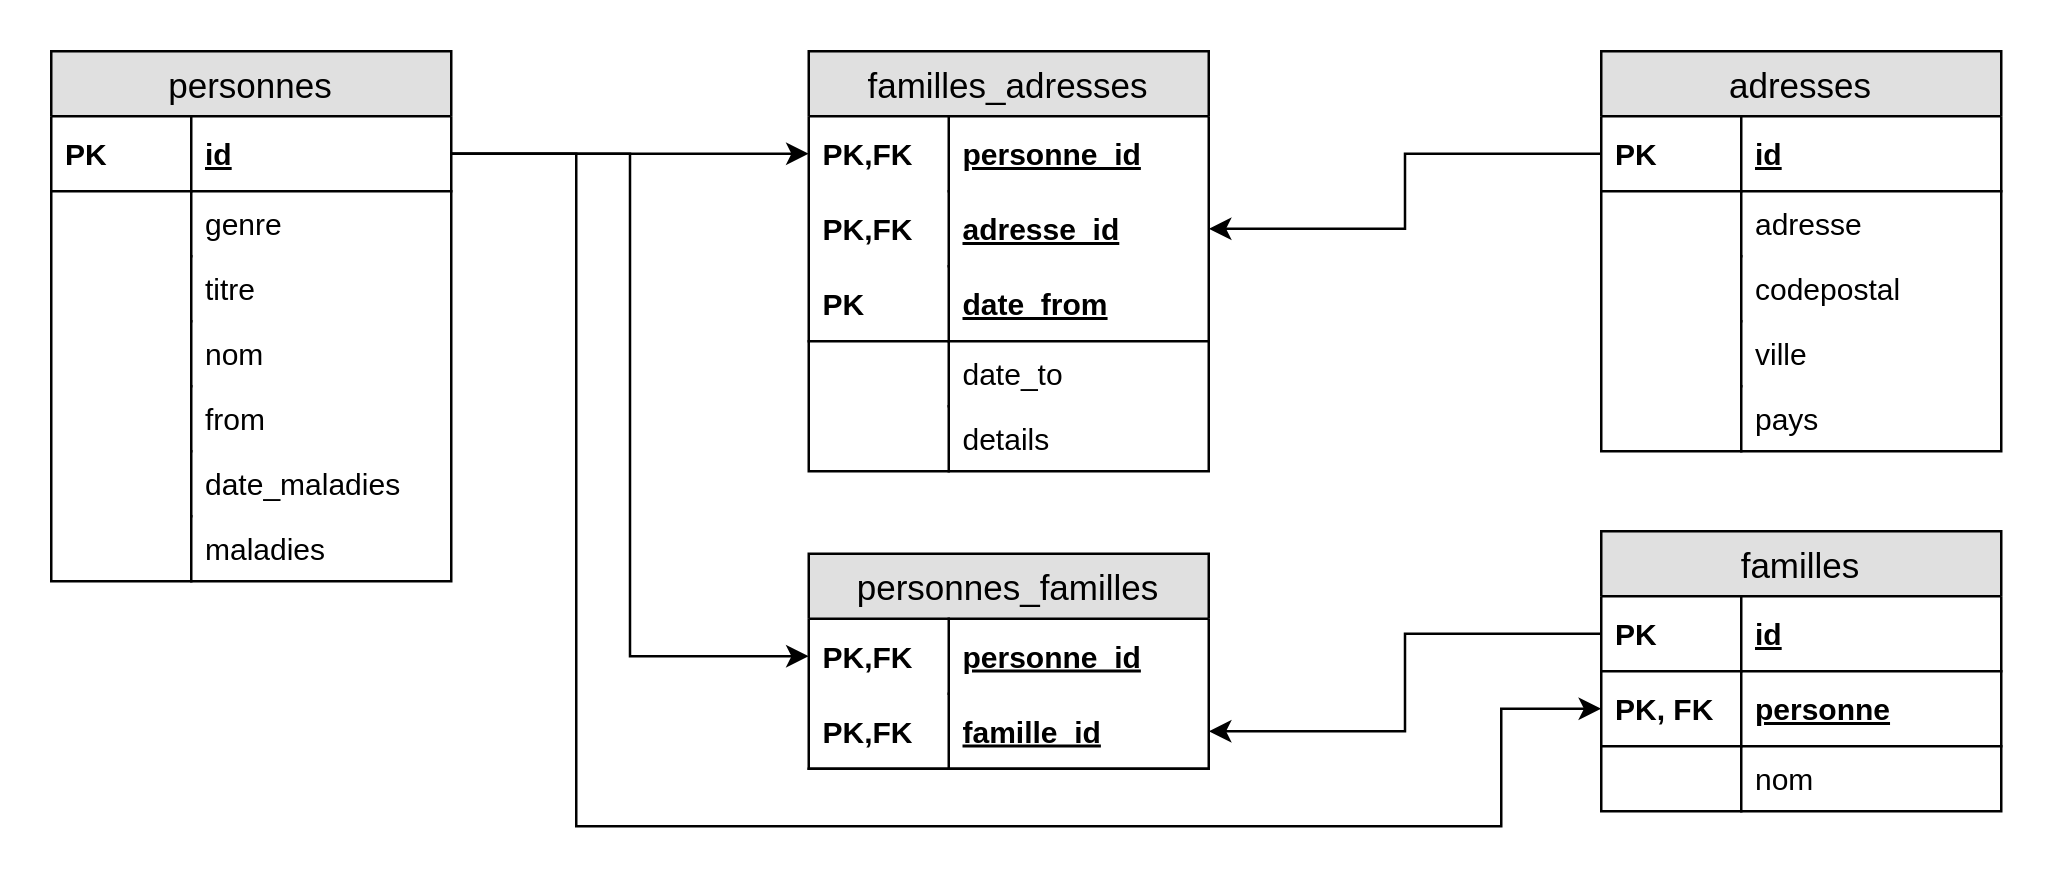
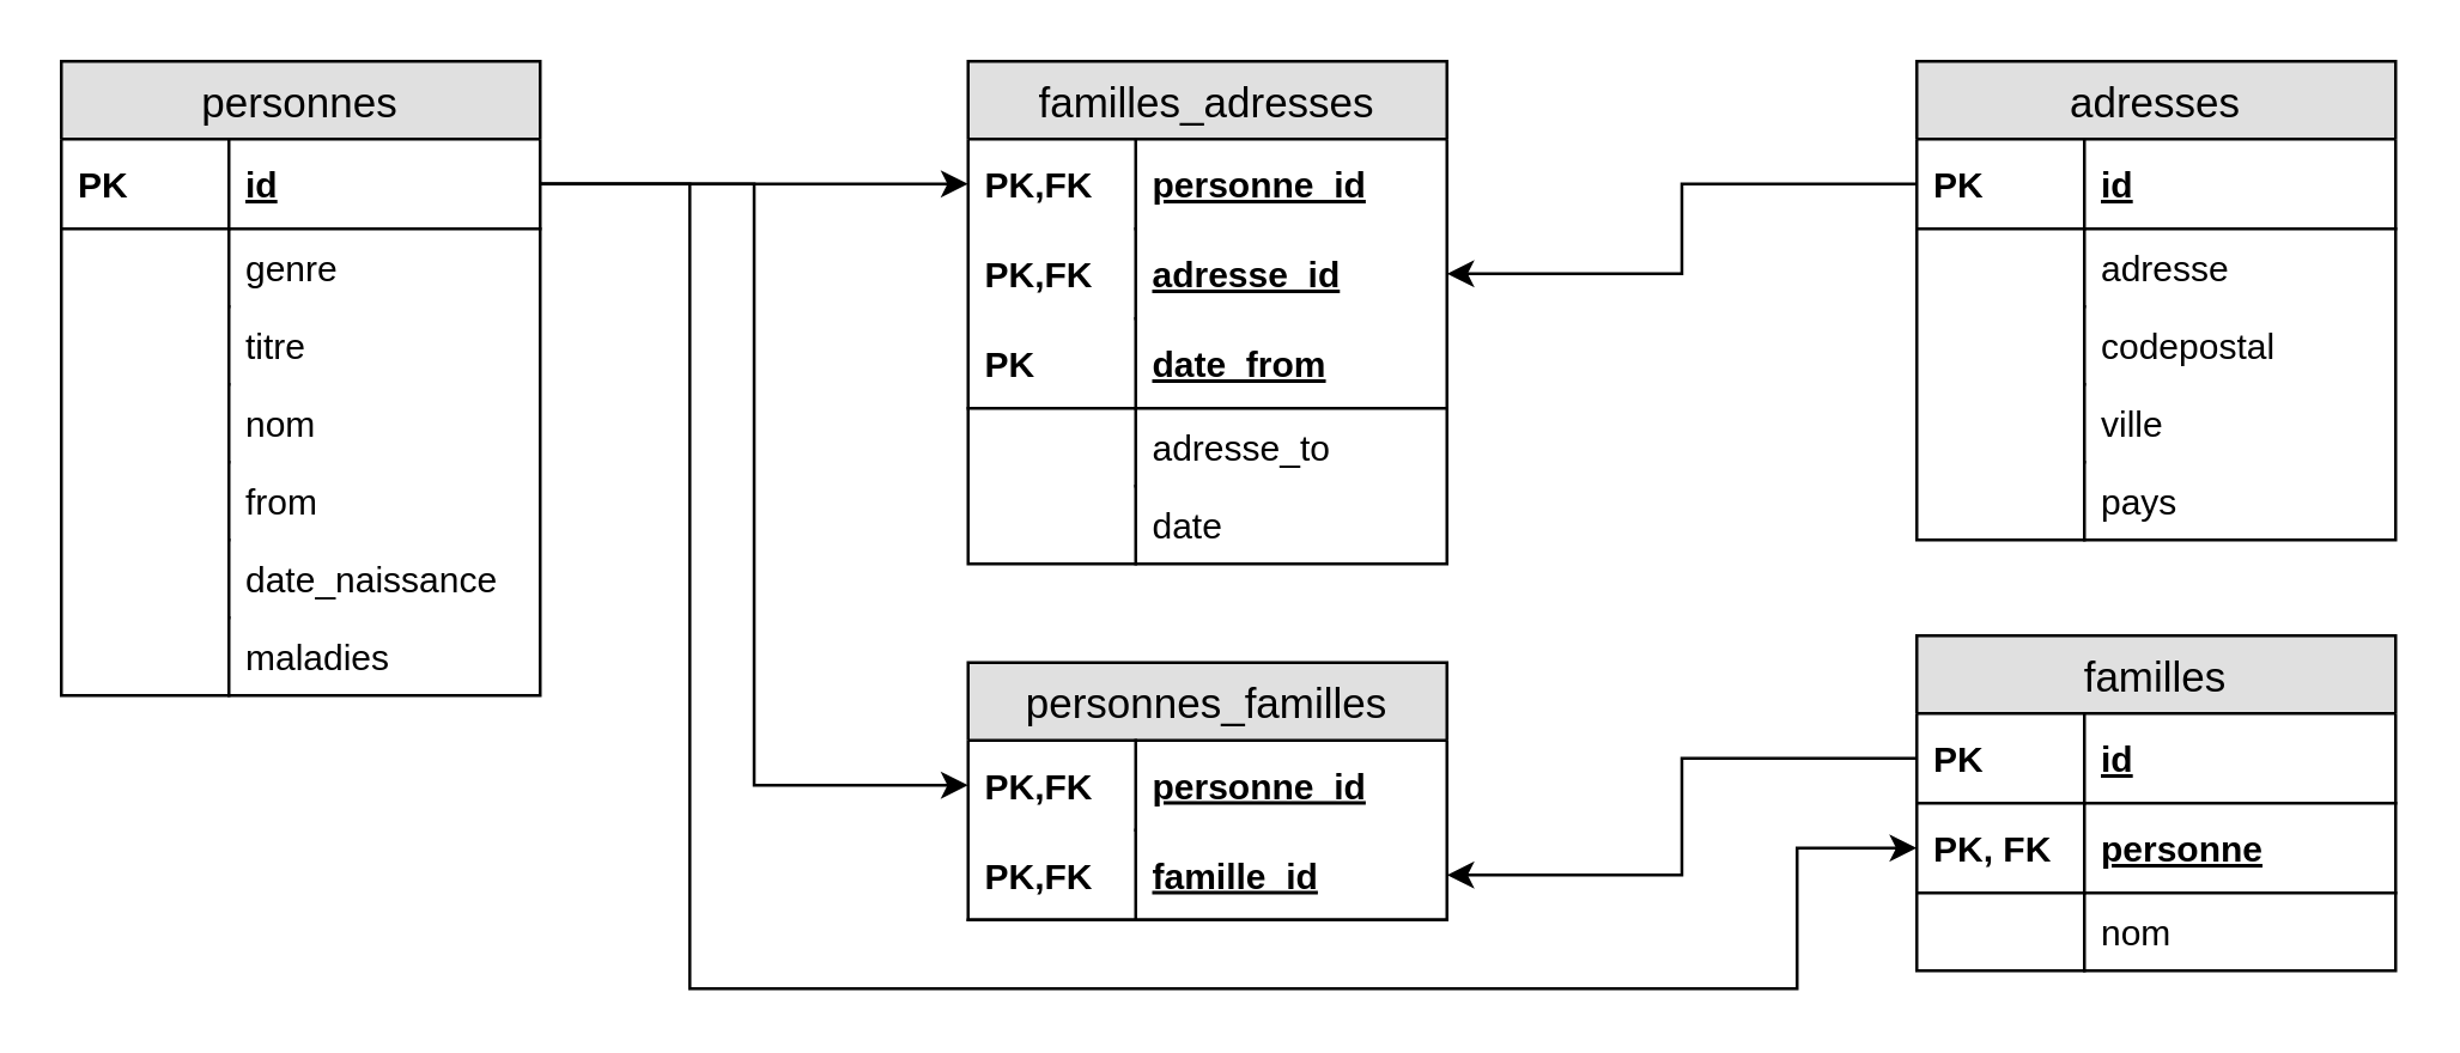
  <mxCell id="0" />
  <mxCell id="1" parent="0" />
  <mxCell id="2" value="personnes" style="swimlane;fontStyle=0;childLayout=stackLayout;horizontal=1;startSize=26;fillColor=#e0e0e0;horizontalStack=0;resizeParent=1;resizeParentMax=0;resizeLast=0;collapsible=1;marginBottom=0;swimlaneFillColor=#ffffff;align=center;fontSize=14;" parent="1" vertex="1"><mxGeometry x="20" y="20" width="160" height="212" as="geometry" /></mxCell>
  <mxCell id="3" value="id" style="shape=partialRectangle;top=0;left=0;right=0;bottom=1;align=left;verticalAlign=middle;fillColor=none;spacingLeft=60;spacingRight=4;overflow=hidden;rotatable=0;points=[[0,0.5],[1,0.5]];portConstraint=eastwest;dropTarget=0;fontStyle=5;fontSize=12;" parent="2" vertex="1"><mxGeometry y="26" width="160" height="30" as="geometry" /></mxCell>
  <mxCell id="4" value="PK" style="shape=partialRectangle;fontStyle=1;top=0;left=0;bottom=0;fillColor=none;align=left;verticalAlign=middle;spacingLeft=4;spacingRight=4;overflow=hidden;rotatable=0;points=[];portConstraint=eastwest;part=1;fontSize=12;" parent="3" vertex="1" connectable="0"><mxGeometry width="56" height="30" as="geometry" /></mxCell>
  <mxCell id="5" value="genre" style="shape=partialRectangle;top=0;left=0;right=0;bottom=0;align=left;verticalAlign=top;fillColor=none;spacingLeft=60;spacingRight=4;overflow=hidden;rotatable=0;points=[[0,0.5],[1,0.5]];portConstraint=eastwest;dropTarget=0;fontSize=12;" parent="2" vertex="1"><mxGeometry y="56" width="160" height="26" as="geometry" /></mxCell>
  <mxCell id="6" value="" style="shape=partialRectangle;top=0;left=0;bottom=0;fillColor=none;align=left;verticalAlign=top;spacingLeft=4;spacingRight=4;overflow=hidden;rotatable=0;points=[];portConstraint=eastwest;part=1;fontSize=12;" parent="5" vertex="1" connectable="0"><mxGeometry width="56" height="26" as="geometry" /></mxCell>
  <mxCell id="7" value="titre" style="shape=partialRectangle;top=0;left=0;right=0;bottom=0;align=left;verticalAlign=top;fillColor=none;spacingLeft=60;spacingRight=4;overflow=hidden;rotatable=0;points=[[0,0.5],[1,0.5]];portConstraint=eastwest;dropTarget=0;fontSize=12;" parent="2" vertex="1"><mxGeometry y="82" width="160" height="26" as="geometry" /></mxCell>
  <mxCell id="8" value="" style="shape=partialRectangle;top=0;left=0;bottom=0;fillColor=none;align=left;verticalAlign=top;spacingLeft=4;spacingRight=4;overflow=hidden;rotatable=0;points=[];portConstraint=eastwest;part=1;fontSize=12;" parent="7" vertex="1" connectable="0"><mxGeometry width="56" height="26" as="geometry" /></mxCell>
  <mxCell id="9" value="nom" style="shape=partialRectangle;top=0;left=0;right=0;bottom=0;align=left;verticalAlign=top;fillColor=none;spacingLeft=60;spacingRight=4;overflow=hidden;rotatable=0;points=[[0,0.5],[1,0.5]];portConstraint=eastwest;dropTarget=0;fontSize=12;" parent="2" vertex="1"><mxGeometry y="108" width="160" height="26" as="geometry" /></mxCell>
  <mxCell id="10" value="" style="shape=partialRectangle;top=0;left=0;bottom=0;fillColor=none;align=left;verticalAlign=top;spacingLeft=4;spacingRight=4;overflow=hidden;rotatable=0;points=[];portConstraint=eastwest;part=1;fontSize=12;" parent="9" vertex="1" connectable="0"><mxGeometry width="56" height="26" as="geometry" /></mxCell>
  <mxCell id="11" value="from" style="shape=partialRectangle;top=0;left=0;right=0;bottom=0;align=left;verticalAlign=top;fillColor=none;spacingLeft=60;spacingRight=4;overflow=hidden;rotatable=0;points=[[0,0.5],[1,0.5]];portConstraint=eastwest;dropTarget=0;fontSize=12;" parent="2" vertex="1"><mxGeometry y="134" width="160" height="26" as="geometry" /></mxCell>
  <mxCell id="12" value="" style="shape=partialRectangle;top=0;left=0;bottom=0;fillColor=none;align=left;verticalAlign=top;spacingLeft=4;spacingRight=4;overflow=hidden;rotatable=0;points=[];portConstraint=eastwest;part=1;fontSize=12;" parent="11" vertex="1" connectable="0"><mxGeometry width="56" height="26" as="geometry" /></mxCell>
- <mxCell id="13" value="date_maladies" style="shape=partialRectangle;top=0;left=0;right=0;bottom=0;align=left;verticalAlign=top;fillColor=none;spacingLeft=60;spacingRight=4;overflow=hidden;rotatable=0;points=[[0,0.5],[1,0.5]];portConstraint=eastwest;dropTarget=0;fontSize=12;" parent="2" vertex="1"><mxGeometry y="160" width="160" height="26" as="geometry" /></mxCell>
+ <mxCell id="13" value="date_naissance" style="shape=partialRectangle;top=0;left=0;right=0;bottom=0;align=left;verticalAlign=top;fillColor=none;spacingLeft=60;spacingRight=4;overflow=hidden;rotatable=0;points=[[0,0.5],[1,0.5]];portConstraint=eastwest;dropTarget=0;fontSize=12;" parent="2" vertex="1"><mxGeometry y="160" width="160" height="26" as="geometry" /></mxCell>
  <mxCell id="14" value="" style="shape=partialRectangle;top=0;left=0;bottom=0;fillColor=none;align=left;verticalAlign=top;spacingLeft=4;spacingRight=4;overflow=hidden;rotatable=0;points=[];portConstraint=eastwest;part=1;fontSize=12;" parent="13" vertex="1" connectable="0"><mxGeometry width="56" height="26" as="geometry" /></mxCell>
  <mxCell id="15" value="maladies" style="shape=partialRectangle;top=0;left=0;right=0;bottom=0;align=left;verticalAlign=top;fillColor=none;spacingLeft=60;spacingRight=4;overflow=hidden;rotatable=0;points=[[0,0.5],[1,0.5]];portConstraint=eastwest;dropTarget=0;fontSize=12;" parent="2" vertex="1"><mxGeometry y="186" width="160" height="26" as="geometry" /></mxCell>
  <mxCell id="16" value="" style="shape=partialRectangle;top=0;left=0;bottom=0;fillColor=none;align=left;verticalAlign=top;spacingLeft=4;spacingRight=4;overflow=hidden;rotatable=0;points=[];portConstraint=eastwest;part=1;fontSize=12;" parent="15" vertex="1" connectable="0"><mxGeometry width="56" height="26" as="geometry" /></mxCell>
  <mxCell id="17" value="adresses" style="swimlane;fontStyle=0;childLayout=stackLayout;horizontal=1;startSize=26;fillColor=#e0e0e0;horizontalStack=0;resizeParent=1;resizeParentMax=0;resizeLast=0;collapsible=1;marginBottom=0;swimlaneFillColor=#ffffff;align=center;fontSize=14;" parent="1" vertex="1"><mxGeometry x="640" y="20" width="160" height="160" as="geometry" /></mxCell>
  <mxCell id="18" value="id" style="shape=partialRectangle;top=0;left=0;right=0;bottom=1;align=left;verticalAlign=middle;fillColor=none;spacingLeft=60;spacingRight=4;overflow=hidden;rotatable=0;points=[[0,0.5],[1,0.5]];portConstraint=eastwest;dropTarget=0;fontStyle=5;fontSize=12;" parent="17" vertex="1"><mxGeometry y="26" width="160" height="30" as="geometry" /></mxCell>
  <mxCell id="19" value="PK" style="shape=partialRectangle;fontStyle=1;top=0;left=0;bottom=0;fillColor=none;align=left;verticalAlign=middle;spacingLeft=4;spacingRight=4;overflow=hidden;rotatable=0;points=[];portConstraint=eastwest;part=1;fontSize=12;" parent="18" vertex="1" connectable="0"><mxGeometry width="56" height="30" as="geometry" /></mxCell>
  <mxCell id="20" value="adresse" style="shape=partialRectangle;top=0;left=0;right=0;bottom=0;align=left;verticalAlign=top;fillColor=none;spacingLeft=60;spacingRight=4;overflow=hidden;rotatable=0;points=[[0,0.5],[1,0.5]];portConstraint=eastwest;dropTarget=0;fontSize=12;" parent="17" vertex="1"><mxGeometry y="56" width="160" height="26" as="geometry" /></mxCell>
  <mxCell id="21" value="" style="shape=partialRectangle;top=0;left=0;bottom=0;fillColor=none;align=left;verticalAlign=top;spacingLeft=4;spacingRight=4;overflow=hidden;rotatable=0;points=[];portConstraint=eastwest;part=1;fontSize=12;" parent="20" vertex="1" connectable="0"><mxGeometry width="56" height="26" as="geometry" /></mxCell>
  <mxCell id="22" value="codepostal" style="shape=partialRectangle;top=0;left=0;right=0;bottom=0;align=left;verticalAlign=top;fillColor=none;spacingLeft=60;spacingRight=4;overflow=hidden;rotatable=0;points=[[0,0.5],[1,0.5]];portConstraint=eastwest;dropTarget=0;fontSize=12;" parent="17" vertex="1"><mxGeometry y="82" width="160" height="26" as="geometry" /></mxCell>
  <mxCell id="23" value="" style="shape=partialRectangle;top=0;left=0;bottom=0;fillColor=none;align=left;verticalAlign=top;spacingLeft=4;spacingRight=4;overflow=hidden;rotatable=0;points=[];portConstraint=eastwest;part=1;fontSize=12;" parent="22" vertex="1" connectable="0"><mxGeometry width="56" height="26" as="geometry" /></mxCell>
  <mxCell id="24" value="ville" style="shape=partialRectangle;top=0;left=0;right=0;bottom=0;align=left;verticalAlign=top;fillColor=none;spacingLeft=60;spacingRight=4;overflow=hidden;rotatable=0;points=[[0,0.5],[1,0.5]];portConstraint=eastwest;dropTarget=0;fontSize=12;" parent="17" vertex="1"><mxGeometry y="108" width="160" height="26" as="geometry" /></mxCell>
  <mxCell id="25" value="" style="shape=partialRectangle;top=0;left=0;bottom=0;fillColor=none;align=left;verticalAlign=top;spacingLeft=4;spacingRight=4;overflow=hidden;rotatable=0;points=[];portConstraint=eastwest;part=1;fontSize=12;" parent="24" vertex="1" connectable="0"><mxGeometry width="56" height="26" as="geometry" /></mxCell>
  <mxCell id="26" value="pays" style="shape=partialRectangle;top=0;left=0;right=0;bottom=0;align=left;verticalAlign=top;fillColor=none;spacingLeft=60;spacingRight=4;overflow=hidden;rotatable=0;points=[[0,0.5],[1,0.5]];portConstraint=eastwest;dropTarget=0;fontSize=12;" parent="17" vertex="1"><mxGeometry y="134" width="160" height="26" as="geometry" /></mxCell>
  <mxCell id="27" value="" style="shape=partialRectangle;top=0;left=0;bottom=0;fillColor=none;align=left;verticalAlign=top;spacingLeft=4;spacingRight=4;overflow=hidden;rotatable=0;points=[];portConstraint=eastwest;part=1;fontSize=12;" parent="26" vertex="1" connectable="0"><mxGeometry width="56" height="26" as="geometry" /></mxCell>
  <mxCell id="28" value="familles_adresses" style="swimlane;fontStyle=0;childLayout=stackLayout;horizontal=1;startSize=26;fillColor=#e0e0e0;horizontalStack=0;resizeParent=1;resizeParentMax=0;resizeLast=0;collapsible=1;marginBottom=0;swimlaneFillColor=#ffffff;align=center;fontSize=14;" parent="1" vertex="1"><mxGeometry x="323" y="20" width="160" height="168" as="geometry" /></mxCell>
  <mxCell id="29" value="personne_id" style="shape=partialRectangle;top=0;left=0;right=0;bottom=1;align=left;verticalAlign=middle;fillColor=none;spacingLeft=60;spacingRight=4;overflow=hidden;rotatable=0;points=[[0,0.5],[1,0.5]];portConstraint=eastwest;dropTarget=0;fontStyle=5;fontSize=12;strokeColor=none;" parent="28" vertex="1"><mxGeometry y="26" width="160" height="30" as="geometry" /></mxCell>
  <mxCell id="30" value="PK,FK" style="shape=partialRectangle;fontStyle=1;top=0;left=0;bottom=0;fillColor=none;align=left;verticalAlign=middle;spacingLeft=4;spacingRight=4;overflow=hidden;rotatable=0;points=[];portConstraint=eastwest;part=1;fontSize=12;" parent="29" vertex="1" connectable="0"><mxGeometry width="56" height="30" as="geometry" /></mxCell>
  <mxCell id="31" value="adresse_id" style="shape=partialRectangle;top=0;left=0;right=0;bottom=1;align=left;verticalAlign=middle;fillColor=none;spacingLeft=60;spacingRight=4;overflow=hidden;rotatable=0;points=[[0,0.5],[1,0.5]];portConstraint=eastwest;dropTarget=0;fontStyle=5;fontSize=12;strokeColor=none;" parent="28" vertex="1"><mxGeometry y="56" width="160" height="30" as="geometry" /></mxCell>
  <mxCell id="32" value="PK,FK" style="shape=partialRectangle;fontStyle=1;top=0;left=0;bottom=0;fillColor=none;align=left;verticalAlign=middle;spacingLeft=4;spacingRight=4;overflow=hidden;rotatable=0;points=[];portConstraint=eastwest;part=1;fontSize=12;" parent="31" vertex="1" connectable="0"><mxGeometry width="56" height="30" as="geometry" /></mxCell>
  <mxCell id="33" value="date_from" style="shape=partialRectangle;top=0;left=0;right=0;bottom=1;align=left;verticalAlign=middle;fillColor=none;spacingLeft=60;spacingRight=4;overflow=hidden;rotatable=0;points=[[0,0.5],[1,0.5]];portConstraint=eastwest;dropTarget=0;fontStyle=5;fontSize=12;" parent="28" vertex="1"><mxGeometry y="86" width="160" height="30" as="geometry" /></mxCell>
  <mxCell id="34" value="PK" style="shape=partialRectangle;fontStyle=1;top=0;left=0;bottom=0;fillColor=none;align=left;verticalAlign=middle;spacingLeft=4;spacingRight=4;overflow=hidden;rotatable=0;points=[];portConstraint=eastwest;part=1;fontSize=12;" parent="33" vertex="1" connectable="0"><mxGeometry width="56" height="30" as="geometry" /></mxCell>
- <mxCell id="35" value="date_to" style="shape=partialRectangle;top=0;left=0;right=0;bottom=0;align=left;verticalAlign=top;fillColor=none;spacingLeft=60;spacingRight=4;overflow=hidden;rotatable=0;points=[[0,0.5],[1,0.5]];portConstraint=eastwest;dropTarget=0;fontSize=12;" parent="28" vertex="1"><mxGeometry y="116" width="160" height="26" as="geometry" /></mxCell>
+ <mxCell id="35" value="adresse_to" style="shape=partialRectangle;top=0;left=0;right=0;bottom=0;align=left;verticalAlign=top;fillColor=none;spacingLeft=60;spacingRight=4;overflow=hidden;rotatable=0;points=[[0,0.5],[1,0.5]];portConstraint=eastwest;dropTarget=0;fontSize=12;" parent="28" vertex="1"><mxGeometry y="116" width="160" height="26" as="geometry" /></mxCell>
  <mxCell id="36" value="" style="shape=partialRectangle;top=0;left=0;bottom=0;fillColor=none;align=left;verticalAlign=top;spacingLeft=4;spacingRight=4;overflow=hidden;rotatable=0;points=[];portConstraint=eastwest;part=1;fontSize=12;" parent="35" vertex="1" connectable="0"><mxGeometry width="56" height="26" as="geometry" /></mxCell>
- <mxCell id="37" value="details" style="shape=partialRectangle;top=0;left=0;right=0;bottom=0;align=left;verticalAlign=top;fillColor=none;spacingLeft=60;spacingRight=4;overflow=hidden;rotatable=0;points=[[0,0.5],[1,0.5]];portConstraint=eastwest;dropTarget=0;fontSize=12;" parent="28" vertex="1"><mxGeometry y="142" width="160" height="26" as="geometry" /></mxCell>
+ <mxCell id="37" value="date" style="shape=partialRectangle;top=0;left=0;right=0;bottom=0;align=left;verticalAlign=top;fillColor=none;spacingLeft=60;spacingRight=4;overflow=hidden;rotatable=0;points=[[0,0.5],[1,0.5]];portConstraint=eastwest;dropTarget=0;fontSize=12;" parent="28" vertex="1"><mxGeometry y="142" width="160" height="26" as="geometry" /></mxCell>
  <mxCell id="38" value="" style="shape=partialRectangle;top=0;left=0;bottom=0;fillColor=none;align=left;verticalAlign=top;spacingLeft=4;spacingRight=4;overflow=hidden;rotatable=0;points=[];portConstraint=eastwest;part=1;fontSize=12;" parent="37" vertex="1" connectable="0"><mxGeometry width="56" height="26" as="geometry" /></mxCell>
  <mxCell id="39" style="edgeStyle=orthogonalEdgeStyle;rounded=0;orthogonalLoop=1;jettySize=auto;html=1;exitX=1;exitY=0.5;exitDx=0;exitDy=0;entryX=0;entryY=0.5;entryDx=0;entryDy=0;" edge="1" parent="1" source="3" target="29"><mxGeometry relative="1" as="geometry" /></mxCell>
  <mxCell id="40" style="edgeStyle=orthogonalEdgeStyle;rounded=0;orthogonalLoop=1;jettySize=auto;html=1;exitX=0;exitY=0.5;exitDx=0;exitDy=0;entryX=1;entryY=0.5;entryDx=0;entryDy=0;" edge="1" parent="1" source="18" target="31"><mxGeometry relative="1" as="geometry" /></mxCell>
  <mxCell id="41" value="familles" style="swimlane;fontStyle=0;childLayout=stackLayout;horizontal=1;startSize=26;fillColor=#e0e0e0;horizontalStack=0;resizeParent=1;resizeParentMax=0;resizeLast=0;collapsible=1;marginBottom=0;swimlaneFillColor=#ffffff;align=center;fontSize=14;" vertex="1" parent="1"><mxGeometry x="640" y="212" width="160" height="112" as="geometry" /></mxCell>
  <mxCell id="42" value="id" style="shape=partialRectangle;top=0;left=0;right=0;bottom=1;align=left;verticalAlign=middle;fillColor=none;spacingLeft=60;spacingRight=4;overflow=hidden;rotatable=0;points=[[0,0.5],[1,0.5]];portConstraint=eastwest;dropTarget=0;fontStyle=5;fontSize=12;" vertex="1" parent="41"><mxGeometry y="26" width="160" height="30" as="geometry" /></mxCell>
  <mxCell id="43" value="PK" style="shape=partialRectangle;fontStyle=1;top=0;left=0;bottom=0;fillColor=none;align=left;verticalAlign=middle;spacingLeft=4;spacingRight=4;overflow=hidden;rotatable=0;points=[];portConstraint=eastwest;part=1;fontSize=12;" vertex="1" connectable="0" parent="42"><mxGeometry width="56" height="30" as="geometry" /></mxCell>
  <mxCell id="44" value="personne" style="shape=partialRectangle;top=0;left=0;right=0;bottom=1;align=left;verticalAlign=middle;fillColor=none;spacingLeft=60;spacingRight=4;overflow=hidden;rotatable=0;points=[[0,0.5],[1,0.5]];portConstraint=eastwest;dropTarget=0;fontStyle=5;fontSize=12;" vertex="1" parent="41"><mxGeometry y="56" width="160" height="30" as="geometry" /></mxCell>
  <mxCell id="45" value="PK, FK" style="shape=partialRectangle;fontStyle=1;top=0;left=0;bottom=0;fillColor=none;align=left;verticalAlign=middle;spacingLeft=4;spacingRight=4;overflow=hidden;rotatable=0;points=[];portConstraint=eastwest;part=1;fontSize=12;" vertex="1" connectable="0" parent="44"><mxGeometry width="56" height="30" as="geometry" /></mxCell>
  <mxCell id="46" value="nom" style="shape=partialRectangle;top=0;left=0;right=0;bottom=0;align=left;verticalAlign=top;fillColor=none;spacingLeft=60;spacingRight=4;overflow=hidden;rotatable=0;points=[[0,0.5],[1,0.5]];portConstraint=eastwest;dropTarget=0;fontSize=12;" vertex="1" parent="41"><mxGeometry y="86" width="160" height="26" as="geometry" /></mxCell>
  <mxCell id="47" value="" style="shape=partialRectangle;top=0;left=0;bottom=0;fillColor=none;align=left;verticalAlign=top;spacingLeft=4;spacingRight=4;overflow=hidden;rotatable=0;points=[];portConstraint=eastwest;part=1;fontSize=12;" vertex="1" connectable="0" parent="46"><mxGeometry width="56" height="26" as="geometry" /></mxCell>
  <mxCell id="48" value="personnes_familles" style="swimlane;fontStyle=0;childLayout=stackLayout;horizontal=1;startSize=26;fillColor=#e0e0e0;horizontalStack=0;resizeParent=1;resizeParentMax=0;resizeLast=0;collapsible=1;marginBottom=0;swimlaneFillColor=#ffffff;align=center;fontSize=14;" vertex="1" parent="1"><mxGeometry x="323" y="221" width="160" height="86" as="geometry" /></mxCell>
  <mxCell id="49" value="personne_id" style="shape=partialRectangle;top=0;left=0;right=0;bottom=1;align=left;verticalAlign=middle;fillColor=none;spacingLeft=60;spacingRight=4;overflow=hidden;rotatable=0;points=[[0,0.5],[1,0.5]];portConstraint=eastwest;dropTarget=0;fontStyle=5;fontSize=12;strokeColor=none;" vertex="1" parent="48"><mxGeometry y="26" width="160" height="30" as="geometry" /></mxCell>
  <mxCell id="50" value="PK,FK" style="shape=partialRectangle;fontStyle=1;top=0;left=0;bottom=0;fillColor=none;align=left;verticalAlign=middle;spacingLeft=4;spacingRight=4;overflow=hidden;rotatable=0;points=[];portConstraint=eastwest;part=1;fontSize=12;" vertex="1" connectable="0" parent="49"><mxGeometry width="56" height="30" as="geometry" /></mxCell>
  <mxCell id="51" value="famille_id" style="shape=partialRectangle;top=0;left=0;right=0;bottom=1;align=left;verticalAlign=middle;fillColor=none;spacingLeft=60;spacingRight=4;overflow=hidden;rotatable=0;points=[[0,0.5],[1,0.5]];portConstraint=eastwest;dropTarget=0;fontStyle=5;fontSize=12;strokeColor=#000000;" vertex="1" parent="48"><mxGeometry y="56" width="160" height="30" as="geometry" /></mxCell>
  <mxCell id="52" value="PK,FK" style="shape=partialRectangle;fontStyle=1;top=0;left=0;bottom=0;fillColor=none;align=left;verticalAlign=middle;spacingLeft=4;spacingRight=4;overflow=hidden;rotatable=0;points=[];portConstraint=eastwest;part=1;fontSize=12;" vertex="1" connectable="0" parent="51"><mxGeometry width="56" height="30" as="geometry" /></mxCell>
  <mxCell id="53" style="edgeStyle=orthogonalEdgeStyle;rounded=0;orthogonalLoop=1;jettySize=auto;html=1;exitX=1;exitY=0.5;exitDx=0;exitDy=0;entryX=0;entryY=0.5;entryDx=0;entryDy=0;" edge="1" parent="1" source="3" target="49"><mxGeometry relative="1" as="geometry" /></mxCell>
  <mxCell id="54" style="edgeStyle=orthogonalEdgeStyle;rounded=0;orthogonalLoop=1;jettySize=auto;html=1;exitX=0;exitY=0.5;exitDx=0;exitDy=0;entryX=1;entryY=0.5;entryDx=0;entryDy=0;" edge="1" parent="1" source="42" target="51"><mxGeometry relative="1" as="geometry" /></mxCell>
  <mxCell id="55" style="edgeStyle=orthogonalEdgeStyle;rounded=0;orthogonalLoop=1;jettySize=auto;html=1;exitX=1;exitY=0.5;exitDx=0;exitDy=0;entryX=0;entryY=0.5;entryDx=0;entryDy=0;" edge="1" parent="1" source="3" target="44"><mxGeometry relative="1" as="geometry"><Array as="points"><mxPoint x="230" y="61" /><mxPoint x="230" y="330" /><mxPoint x="600" y="330" /><mxPoint x="600" y="283" /></Array></mxGeometry></mxCell>
